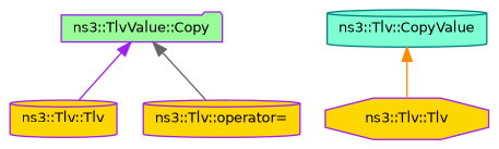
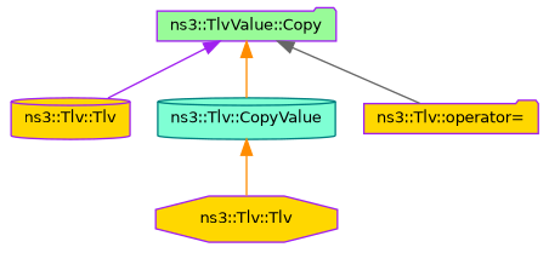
  digraph {
    fontname="DejaVu Sans"
    rankdir=TB
    node [color=purple fillcolor=gold fontname="DejaVu Sans" fontsize=10 shape=folder style=filled]
    edge [color=darkorange dir=back fontname="DejaVu Sans" fontsize=10 labelfontname=Helvetica labelfontsize=10 style=solid]
    n1 [fillcolor=palegreen fontcolor=black height=0.2 label="ns3::TlvValue::Copy" width=0.4]
    n2 [height=0.2 label="ns3::Tlv::Tlv" shape=cylinder width=0.4]
    n3 [color=teal fillcolor=aquamarine height=0.2 label="ns3::Tlv::CopyValue" shape=cylinder width=0.4]
-   n4 [height=0.2 label="ns3::Tlv::operator=" shape=cylinder width=0.4]
+   n4 [height=0.2 label="ns3::Tlv::operator=" width=0.4]
    n5 [height=0.2 label="ns3::Tlv::Tlv" shape=octagon width=0.4]
    n1 -> n2 [color=purple]
+   n1 -> n3
    n1 -> n4 [color=gray40]
    n3 -> n5
  }
